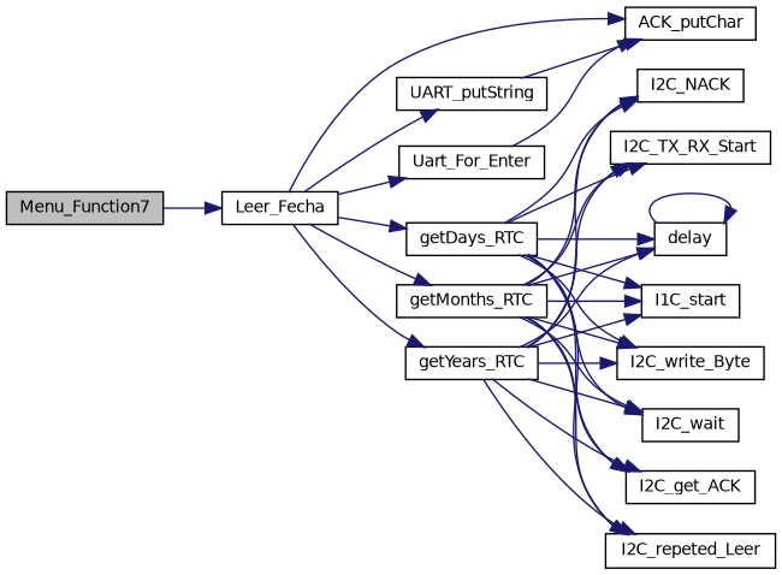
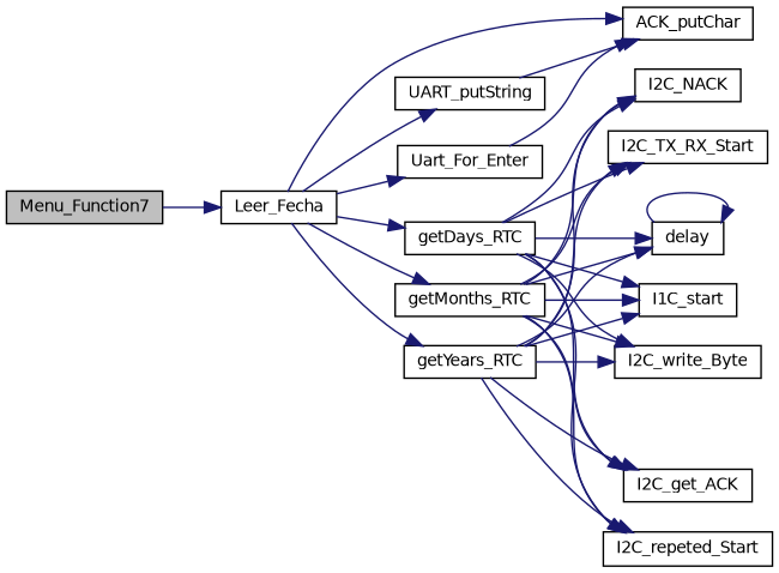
  digraph {
    rankdir=LR
    node [color=black fillcolor=white fontname=Helvetica fontsize=10 shape=record style=filled]
    edge [color=midnightblue fontname=Helvetica fontsize=10 labelfontname=Helvetica labelfontsize=10 style=solid]
    n1 [fillcolor=grey75 fontcolor=black height=0.2 label=Menu_Function7 width=0.4]
    n2 [height=0.2 label=Leer_Fecha width=0.4]
    n3 [height=0.2 label=UART_putString width=0.4]
    n4 [height=0.2 label=ACK_putChar width=0.4]
    n5 [height=0.2 label=getDays_RTC width=0.4]
    n6 [height=0.2 label=getMonths_RTC width=0.4]
    n7 [height=0.2 label=getYears_RTC width=0.4]
    n8 [height=0.2 label=Uart_For_Enter width=0.4]
    n9 [height=0.2 label=I2C_TX_RX_Start width=0.4]
    n10 [height=0.2 label=delay width=0.4]
    n11 [height=0.2 label=I1C_start width=0.4]
    n12 [height=0.2 label=I2C_write_Byte width=0.4]
-   n13 [height=0.2 label=I2C_wait width=0.4]
    n14 [height=0.2 label=I2C_get_ACK width=0.4]
-   n15 [height=0.2 label=I2C_repeted_Leer width=0.4]
+   n15 [height=0.2 label=I2C_repeted_Start width=0.4]
    n16 [height=0.2 label=I2C_NACK width=0.4]
    n1 -> n2
    n2 -> n3
    n2 -> n4
    n2 -> n5
    n2 -> n6
    n2 -> n7
    n2 -> n8
    n3 -> n4
    n5 -> n9
    n5 -> n10
    n5 -> n11
    n5 -> n12
-   n5 -> n13
    n5 -> n14
    n5 -> n15
    n5 -> n16
    n6 -> n9
    n6 -> n10
    n6 -> n11
    n6 -> n12
-   n6 -> n13
    n6 -> n14
    n6 -> n15
    n6 -> n16
    n7 -> n9
    n7 -> n10
    n7 -> n11
    n7 -> n12
-   n7 -> n13
    n7 -> n14
    n7 -> n15
    n7 -> n16
    n8 -> n4
    n10 -> n10
  }
